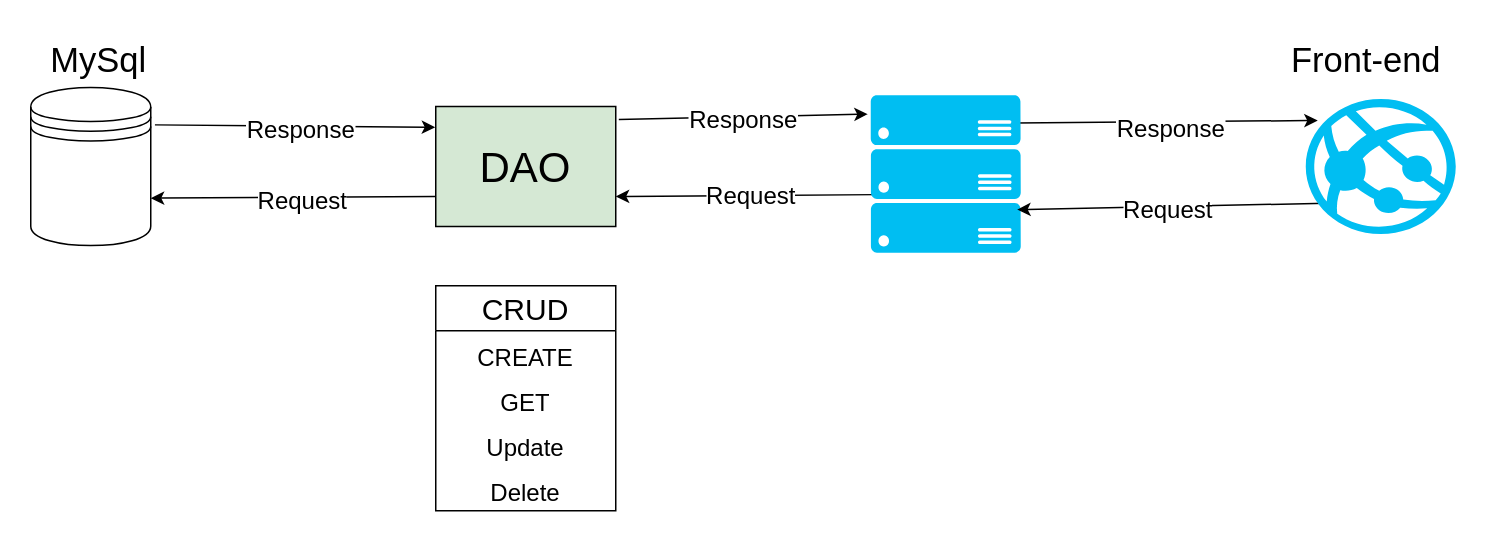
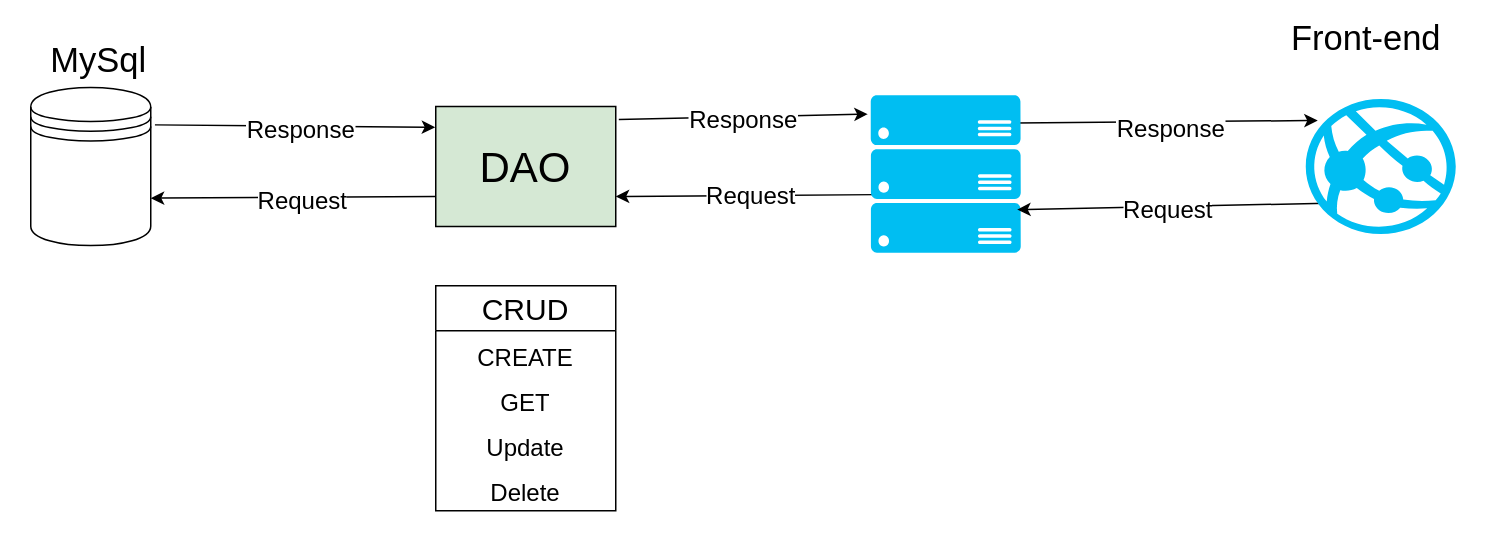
  <mxCell id="0" />
  <mxCell id="1" parent="0" />
  <mxCell id="2" style="edgeStyle=none;html=1;entryX=1;entryY=0.7;entryDx=0;entryDy=0;fontSize=23;exitX=0;exitY=0.75;exitDx=0;exitDy=0;" edge="1" parent="1" source="5" target="20"><mxGeometry relative="1" as="geometry" /></mxCell>
  <mxCell id="3" value="&lt;font style=&quot;font-size: 16px;&quot;&gt;Request&lt;/font&gt;" style="edgeLabel;html=1;align=center;verticalAlign=middle;resizable=0;points=[];fontSize=18;" vertex="1" connectable="0" parent="2"><mxGeometry x="-0.22" y="2" relative="1" as="geometry"><mxPoint x="-16" as="offset" /></mxGeometry></mxCell>
  <mxCell id="4" value="&lt;font style=&quot;font-size: 16px;&quot;&gt;Response&lt;/font&gt;" style="edgeStyle=none;html=1;entryX=-0.02;entryY=0.12;entryDx=0;entryDy=0;entryPerimeter=0;fontSize=23;exitX=1.017;exitY=0.108;exitDx=0;exitDy=0;exitPerimeter=0;" edge="1" parent="1" source="5" target="10"><mxGeometry relative="1" as="geometry" /></mxCell>
  <mxCell id="5" value="&lt;font style=&quot;font-size: 28px;&quot;&gt;DAO&lt;/font&gt;" style="rounded=0;whiteSpace=wrap;html=1;fillColor=#d5e8d4;" vertex="1" parent="1"><mxGeometry x="290" y="70.5" width="120" height="80" as="geometry" /></mxCell>
  <mxCell id="6" style="edgeStyle=none;html=1;entryX=1;entryY=0.75;entryDx=0;entryDy=0;fontSize=23;exitX=0.038;exitY=0.631;exitDx=0;exitDy=0;exitPerimeter=0;" edge="1" parent="1" source="10" target="5"><mxGeometry relative="1" as="geometry" /></mxCell>
  <mxCell id="7" value="&lt;font style=&quot;font-size: 16px;&quot;&gt;Request&lt;/font&gt;" style="edgeLabel;html=1;align=center;verticalAlign=middle;resizable=0;points=[];fontSize=18;" vertex="1" connectable="0" parent="6"><mxGeometry x="-0.357" relative="1" as="geometry"><mxPoint x="-28" as="offset" /></mxGeometry></mxCell>
  <mxCell id="8" style="edgeStyle=none;html=1;entryX=0.08;entryY=0.159;entryDx=0;entryDy=0;entryPerimeter=0;fontSize=23;exitX=0.94;exitY=0.177;exitDx=0;exitDy=0;exitPerimeter=0;" edge="1" parent="1" source="10" target="23"><mxGeometry relative="1" as="geometry" /></mxCell>
  <mxCell id="9" value="&lt;font style=&quot;font-size: 16px;&quot;&gt;Response&lt;/font&gt;" style="edgeLabel;html=1;align=center;verticalAlign=middle;resizable=0;points=[];fontSize=23;" vertex="1" connectable="0" parent="8"><mxGeometry x="0.182" y="-2" relative="1" as="geometry"><mxPoint x="-16" as="offset" /></mxGeometry></mxCell>
  <mxCell id="10" value="" style="verticalLabelPosition=bottom;html=1;verticalAlign=top;align=center;strokeColor=none;fillColor=#00BEF2;shape=mxgraph.azure.server_rack;fontSize=23;" vertex="1" parent="1"><mxGeometry x="580" y="63" width="100" height="105" as="geometry" /></mxCell>
  <mxCell id="11" value="&lt;font style=&quot;font-size: 20px;&quot;&gt;CRUD&lt;/font&gt;" style="swimlane;fontStyle=0;childLayout=stackLayout;horizontal=1;startSize=30;horizontalStack=0;resizeParent=1;resizeParentMax=0;resizeLast=0;collapsible=1;marginBottom=0;whiteSpace=wrap;html=1;fontSize=23;" vertex="1" parent="1"><mxGeometry x="290" y="190" width="120" height="150" as="geometry" /></mxCell>
  <mxCell id="12" value="&lt;font style=&quot;font-size: 16px;&quot;&gt;CREATE&lt;/font&gt;" style="text;strokeColor=none;fillColor=none;align=center;verticalAlign=middle;spacingLeft=4;spacingRight=4;overflow=hidden;points=[[0,0.5],[1,0.5]];portConstraint=eastwest;rotatable=0;whiteSpace=wrap;html=1;fontSize=23;" vertex="1" parent="11"><mxGeometry y="30" width="120" height="30" as="geometry" /></mxCell>
  <mxCell id="13" value="&lt;font style=&quot;font-size: 16px;&quot;&gt;GET&lt;/font&gt;" style="text;strokeColor=none;fillColor=none;align=center;verticalAlign=middle;spacingLeft=4;spacingRight=4;overflow=hidden;points=[[0,0.5],[1,0.5]];portConstraint=eastwest;rotatable=0;whiteSpace=wrap;html=1;fontSize=23;" vertex="1" parent="11"><mxGeometry y="60" width="120" height="30" as="geometry" /></mxCell>
  <mxCell id="14" value="&lt;font style=&quot;font-size: 16px;&quot;&gt;Update&lt;/font&gt;" style="text;strokeColor=none;fillColor=none;align=center;verticalAlign=middle;spacingLeft=4;spacingRight=4;overflow=hidden;points=[[0,0.5],[1,0.5]];portConstraint=eastwest;rotatable=0;whiteSpace=wrap;html=1;fontSize=23;" vertex="1" parent="11"><mxGeometry y="90" width="120" height="30" as="geometry" /></mxCell>
  <mxCell id="15" value="&lt;font style=&quot;font-size: 16px;&quot;&gt;Delete&lt;/font&gt;" style="text;strokeColor=none;fillColor=none;align=center;verticalAlign=middle;spacingLeft=4;spacingRight=4;overflow=hidden;points=[[0,0.5],[1,0.5]];portConstraint=eastwest;rotatable=0;whiteSpace=wrap;html=1;fontSize=23;" vertex="1" parent="11"><mxGeometry y="120" width="120" height="30" as="geometry" /></mxCell>
  <mxCell id="16" value="MySql" style="text;html=1;align=center;verticalAlign=middle;resizable=0;points=[];autosize=1;strokeColor=none;fillColor=none;fontSize=23;" vertex="1" parent="1"><mxGeometry x="20" y="20" width="90" height="40" as="geometry" /></mxCell>
- <mxCell id="17" value="Front-end" style="text;html=1;align=center;verticalAlign=middle;resizable=0;points=[];autosize=1;strokeColor=none;fillColor=none;fontSize=23;" vertex="1" parent="1"><mxGeometry x="850" y="20" width="120" height="40" as="geometry" /></mxCell>
+ <mxCell id="17" value="Front-end" style="text;html=1;align=center;verticalAlign=middle;resizable=0;points=[];autosize=1;strokeColor=none;fillColor=none;fontSize=23;" vertex="1" parent="1"><mxGeometry x="850" y="5" width="120" height="40" as="geometry" /></mxCell>
  <mxCell id="18" style="edgeStyle=none;html=1;entryX=-0.003;entryY=0.173;entryDx=0;entryDy=0;entryPerimeter=0;fontSize=23;exitX=1.035;exitY=0.237;exitDx=0;exitDy=0;exitPerimeter=0;" edge="1" parent="1" source="20" target="5"><mxGeometry relative="1" as="geometry" /></mxCell>
  <mxCell id="19" value="&lt;font style=&quot;font-size: 16px;&quot;&gt;Response&lt;/font&gt;" style="edgeLabel;html=1;align=center;verticalAlign=middle;resizable=0;points=[];fontSize=18;" vertex="1" connectable="0" parent="18"><mxGeometry x="0.277" y="-2" relative="1" as="geometry"><mxPoint x="-22" as="offset" /></mxGeometry></mxCell>
  <mxCell id="20" value="" style="shape=datastore;whiteSpace=wrap;html=1;fontSize=23;" vertex="1" parent="1"><mxGeometry x="20" y="57.75" width="80" height="105.5" as="geometry" /></mxCell>
  <mxCell id="21" style="edgeStyle=none;html=1;entryX=0.976;entryY=0.726;entryDx=0;entryDy=0;entryPerimeter=0;fontSize=23;exitX=0.14;exitY=0.772;exitDx=0;exitDy=0;exitPerimeter=0;" edge="1" parent="1" source="23" target="10"><mxGeometry relative="1" as="geometry" /></mxCell>
  <mxCell id="22" value="&lt;font style=&quot;font-size: 16px;&quot;&gt;Request&lt;/font&gt;" style="edgeLabel;html=1;align=center;verticalAlign=middle;resizable=0;points=[];fontSize=23;" vertex="1" connectable="0" parent="21"><mxGeometry x="-0.338" relative="1" as="geometry"><mxPoint x="-39" as="offset" /></mxGeometry></mxCell>
  <mxCell id="23" value="" style="verticalLabelPosition=bottom;html=1;verticalAlign=top;align=center;strokeColor=none;fillColor=#00BEF2;shape=mxgraph.azure.azure_website;pointerEvents=1;fontSize=23;" vertex="1" parent="1"><mxGeometry x="870" y="65.5" width="100" height="90" as="geometry" /></mxCell>
